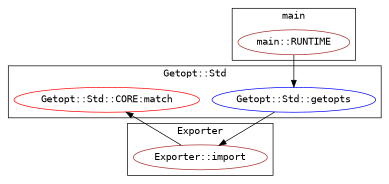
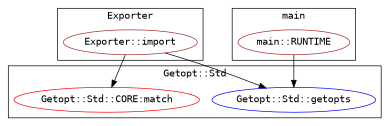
  digraph {
    fontname="DejaVu Sans Mono"
    node [color=brown fontname="DejaVu Sans Mono"]
    edge [fontname="DejaVu Sans Mono"]
    "Getopt::Std::getopts" [color=blue]
    "Getopt::Std::CORE:match" [color=red]
    "Exporter::import"
    "main::RUNTIME"
    subgraph cluster_1 {
      label="Getopt::Std"
      "Getopt::Std::getopts"
      "Getopt::Std::CORE:match"
    }
    subgraph cluster_2 {
      label=Exporter
      "Exporter::import"
    }
    subgraph cluster_3 {
      label=main
      "main::RUNTIME"
    }
-   "Getopt::Std::getopts" -> "Exporter::import"
+   "Exporter::import" -> "Getopt::Std::getopts"
    "Exporter::import" -> "Getopt::Std::CORE:match"
    "main::RUNTIME" -> "Getopt::Std::getopts"
  }
